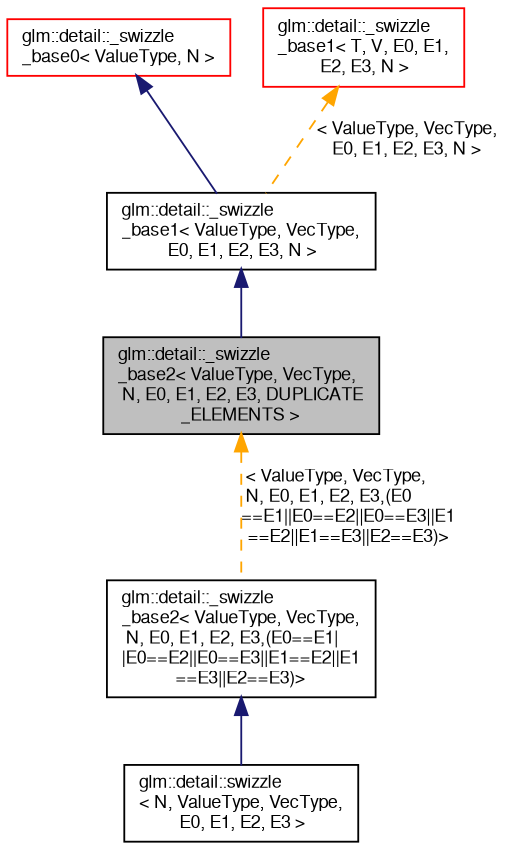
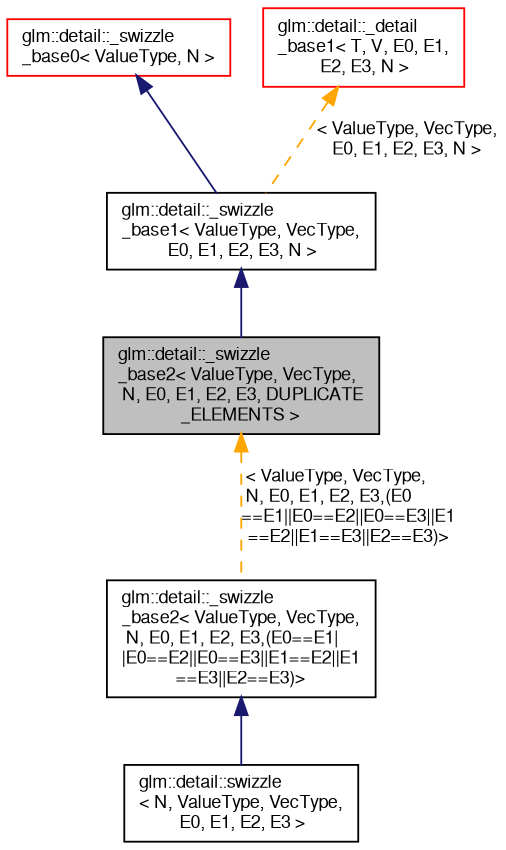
  digraph {
    rankdir=TB
    node [color=black fillcolor=white fontname=FreeSans fontsize=10 shape=record style=filled]
    edge [color=midnightblue dir=back fontname=FreeSans fontsize=10 labelfontname=FreeSans labelfontsize=10 style=solid]
    n1 [fillcolor=grey75 fontcolor=black height=0.2 label="glm::detail::_swizzle\l_base2\< ValueType, VecType,\l N, E0, E1, E2, E3, DUPLICATE\l_ELEMENTS \>" width=0.4]
    n2 [height=0.2 label="glm::detail::_swizzle\l_base2\< ValueType, VecType,\l N, E0, E1, E2, E3,(E0==E1\|\l\|E0==E2\|\|E0==E3\|\|E1==E2\|\|E1\l==E3\|\|E2==E3)\>" width=0.4]
    n3 [height=0.2 label="glm::detail::_swizzle\l_base1\< ValueType, VecType,\l E0, E1, E2, E3, N \>" width=0.4]
    n4 [color=red height=0.2 label="glm::detail::_swizzle\l_base0\< ValueType, N \>" width=0.4]
-   n5 [color=red height=0.2 label="glm::detail::_swizzle\l_base1\< T, V, E0, E1,\l E2, E3, N \>" width=0.4]
+   n5 [color=red height=0.2 label="glm::detail::_detail\l_base1\< T, V, E0, E1,\l E2, E3, N \>" width=0.4]
    n6 [height=0.2 label="glm::detail::swizzle\l\< N, ValueType, VecType,\l E0, E1, E2, E3 \>" width=0.4]
    n1 -> n2 [color=orange label=" \< ValueType, VecType,\l N, E0, E1, E2, E3,(E0\l==E1\|\|E0==E2\|\|E0==E3\|\|E1\l==E2\|\|E1==E3\|\|E2==E3)\>" style=dashed]
    n2 -> n6
    n3 -> n1
    n4 -> n3
    n5 -> n3 [color=orange label=" \< ValueType, VecType,\l E0, E1, E2, E3, N \>" style=dashed]
  }
